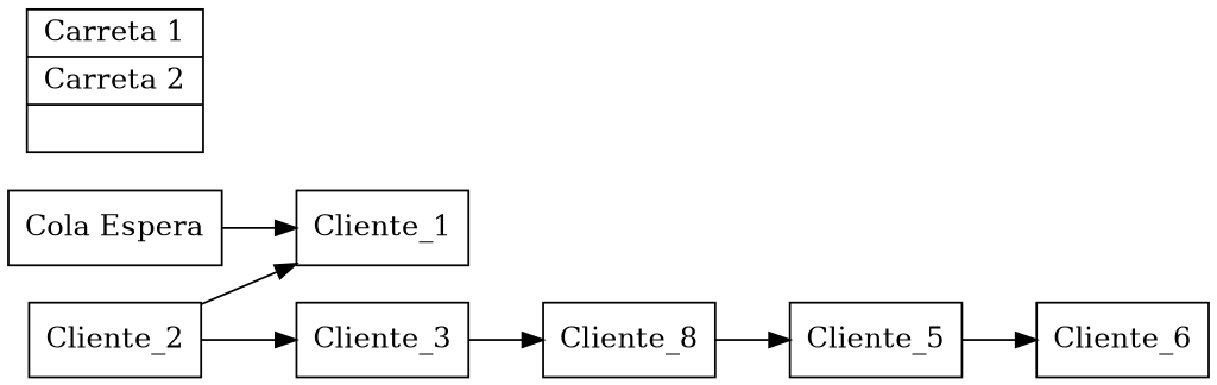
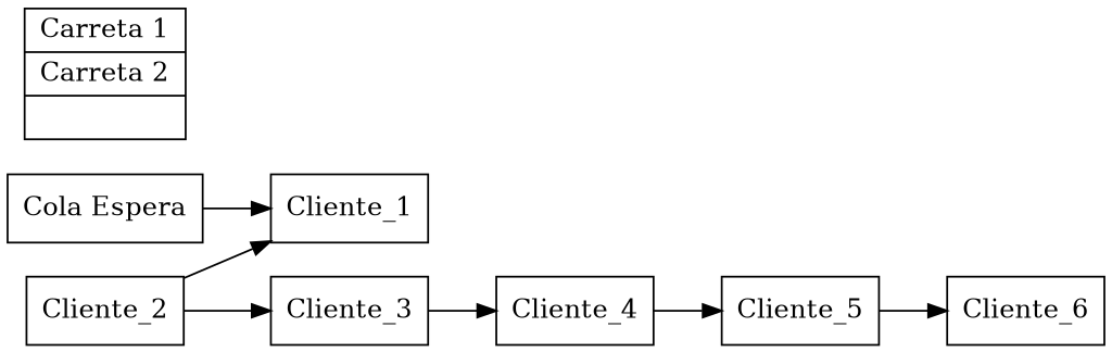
  digraph {
    rankdir=LR
    node [shape=box]
    "Cola Espera"
    Cliente_1
    Cliente_2
    Cliente_3
-   Cliente_4 [label=Cliente_8]
+   Cliente_4
    Cliente_5
    Cliente_6
    n8 [label="<f0> Carreta 1 | <f1> Carreta 2 | <f2> " shape=record]
    "Cola Espera" -> Cliente_1
    Cliente_2 -> Cliente_1
    Cliente_2 -> Cliente_3
    Cliente_3 -> Cliente_4
    Cliente_4 -> Cliente_5
    Cliente_5 -> Cliente_6
  }
